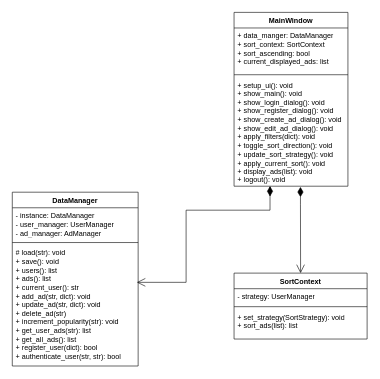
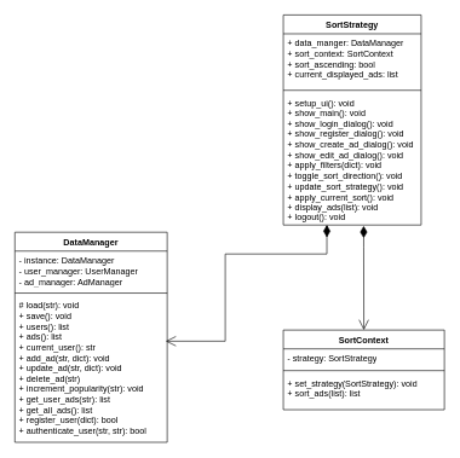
  <mxCell id="0" />
  <mxCell id="1" parent="0" />
- <mxCell id="2" value="MainWindow" style="swimlane;fontStyle=1;align=center;verticalAlign=top;childLayout=stackLayout;horizontal=1;startSize=26;horizontalStack=0;resizeParent=1;resizeParentMax=0;resizeLast=0;collapsible=1;marginBottom=0;whiteSpace=wrap;html=1;" vertex="1" parent="1"><mxGeometry x="390" y="20" width="190" height="290" as="geometry" /></mxCell>
+ <mxCell id="2" value="SortStrategy" style="swimlane;fontStyle=1;align=center;verticalAlign=top;childLayout=stackLayout;horizontal=1;startSize=26;horizontalStack=0;resizeParent=1;resizeParentMax=0;resizeLast=0;collapsible=1;marginBottom=0;whiteSpace=wrap;html=1;" vertex="1" parent="1"><mxGeometry x="390" y="20" width="190" height="290" as="geometry" /></mxCell>
  <mxCell id="3" value="+ data_manger: DataManager&lt;div&gt;+ sort_context: SortContext&lt;/div&gt;&lt;div&gt;+ sort_ascending: bool&lt;/div&gt;&lt;div&gt;+ current_displayed_ads: list&lt;/div&gt;" style="text;strokeColor=none;fillColor=none;align=left;verticalAlign=top;spacingLeft=4;spacingRight=4;overflow=hidden;rotatable=0;points=[[0,0.5],[1,0.5]];portConstraint=eastwest;whiteSpace=wrap;html=1;" vertex="1" parent="2"><mxGeometry y="26" width="190" height="74" as="geometry" /></mxCell>
  <mxCell id="4" value="" style="line;strokeWidth=1;fillColor=none;align=left;verticalAlign=middle;spacingTop=-1;spacingLeft=3;spacingRight=3;rotatable=0;labelPosition=right;points=[];portConstraint=eastwest;strokeColor=inherit;" vertex="1" parent="2"><mxGeometry y="100" width="190" height="8" as="geometry" /></mxCell>
  <mxCell id="5" value="+ setup_ui(): void&lt;div&gt;+ show_main(): void&lt;/div&gt;&lt;div&gt;+ show_login_dialog(): void&lt;/div&gt;&lt;div&gt;+ show_register_dialog(): void&lt;/div&gt;&lt;div&gt;+ show_create_ad_dialog(): void&lt;/div&gt;&lt;div&gt;+ show_edit_ad_dialog(): void&lt;/div&gt;&lt;div&gt;+ apply_filters(dict): void&lt;/div&gt;&lt;div&gt;+ toggle_sort_direction(): void&lt;/div&gt;&lt;div&gt;+ update_sort_strategy(): void&lt;/div&gt;&lt;div&gt;+ apply_current_sort(): void&lt;/div&gt;&lt;div&gt;+ display_ads(list): void&lt;/div&gt;&lt;div&gt;+ logout(): void&lt;/div&gt;" style="text;strokeColor=none;fillColor=none;align=left;verticalAlign=top;spacingLeft=4;spacingRight=4;overflow=hidden;rotatable=0;points=[[0,0.5],[1,0.5]];portConstraint=eastwest;whiteSpace=wrap;html=1;" vertex="1" parent="2"><mxGeometry y="108" width="190" height="182" as="geometry" /></mxCell>
  <mxCell id="6" value="DataManager" style="swimlane;fontStyle=1;align=center;verticalAlign=top;childLayout=stackLayout;horizontal=1;startSize=26;horizontalStack=0;resizeParent=1;resizeParentMax=0;resizeLast=0;collapsible=1;marginBottom=0;whiteSpace=wrap;html=1;" vertex="1" parent="1"><mxGeometry x="20" y="320" width="210" height="290" as="geometry" /></mxCell>
  <mxCell id="7" value="- instance: DataManager&lt;div&gt;- user_manager: UserManager&lt;/div&gt;&lt;div&gt;- ad_manager: AdManager&lt;/div&gt;" style="text;strokeColor=none;fillColor=none;align=left;verticalAlign=top;spacingLeft=4;spacingRight=4;overflow=hidden;rotatable=0;points=[[0,0.5],[1,0.5]];portConstraint=eastwest;whiteSpace=wrap;html=1;" vertex="1" parent="6"><mxGeometry y="26" width="210" height="54" as="geometry" /></mxCell>
  <mxCell id="8" value="" style="line;strokeWidth=1;fillColor=none;align=left;verticalAlign=middle;spacingTop=-1;spacingLeft=3;spacingRight=3;rotatable=0;labelPosition=right;points=[];portConstraint=eastwest;strokeColor=inherit;" vertex="1" parent="6"><mxGeometry y="80" width="210" height="8" as="geometry" /></mxCell>
  <mxCell id="9" value="# load(str): void&lt;div&gt;+ save(): void&lt;/div&gt;&lt;div&gt;+ users(): list&lt;/div&gt;&lt;div&gt;+ ads(): list&lt;/div&gt;&lt;div&gt;+ current_user(): str&lt;br&gt;&lt;div&gt;+ add_ad(str, dict): void&lt;/div&gt;&lt;div&gt;+ update_ad(str, dict): void&amp;nbsp;&lt;/div&gt;&lt;/div&gt;&lt;div&gt;+ delete_ad(str)&lt;/div&gt;&lt;div&gt;+ increment_popularity(str): void&lt;/div&gt;&lt;div&gt;+ get_user_ads(str): list&lt;/div&gt;&lt;div&gt;+ get_all_ads(): list&lt;/div&gt;&lt;div&gt;&lt;div&gt;+ register_user(dict): bool&lt;/div&gt;&lt;div&gt;+ authenticate_user(str, str): bool&lt;/div&gt;&lt;/div&gt;" style="text;strokeColor=none;fillColor=none;align=left;verticalAlign=top;spacingLeft=4;spacingRight=4;overflow=hidden;rotatable=0;points=[[0,0.5],[1,0.5]];portConstraint=eastwest;whiteSpace=wrap;html=1;" vertex="1" parent="6"><mxGeometry y="88" width="210" height="202" as="geometry" /></mxCell>
  <mxCell id="10" value="SortContext" style="swimlane;fontStyle=1;align=center;verticalAlign=top;childLayout=stackLayout;horizontal=1;startSize=26;horizontalStack=0;resizeParent=1;resizeParentMax=0;resizeLast=0;collapsible=1;marginBottom=0;whiteSpace=wrap;html=1;" vertex="1" parent="1"><mxGeometry x="390" y="455" width="222" height="110" as="geometry" /></mxCell>
- <mxCell id="11" value="- strategy: UserManager" style="text;strokeColor=none;fillColor=none;align=left;verticalAlign=top;spacingLeft=4;spacingRight=4;overflow=hidden;rotatable=0;points=[[0,0.5],[1,0.5]];portConstraint=eastwest;whiteSpace=wrap;html=1;" vertex="1" parent="10"><mxGeometry y="26" width="222" height="26" as="geometry" /></mxCell>
+ <mxCell id="11" value="- strategy: SortStrategy" style="text;strokeColor=none;fillColor=none;align=left;verticalAlign=top;spacingLeft=4;spacingRight=4;overflow=hidden;rotatable=0;points=[[0,0.5],[1,0.5]];portConstraint=eastwest;whiteSpace=wrap;html=1;" vertex="1" parent="10"><mxGeometry y="26" width="222" height="26" as="geometry" /></mxCell>
  <mxCell id="12" value="" style="line;strokeWidth=1;fillColor=none;align=left;verticalAlign=middle;spacingTop=-1;spacingLeft=3;spacingRight=3;rotatable=0;labelPosition=right;points=[];portConstraint=eastwest;strokeColor=inherit;" vertex="1" parent="10"><mxGeometry y="52" width="222" height="8" as="geometry" /></mxCell>
  <mxCell id="13" value="+ set_strategy(SortStrategy): void&lt;div&gt;+ sort_ads(list): list&lt;/div&gt;" style="text;strokeColor=none;fillColor=none;align=left;verticalAlign=top;spacingLeft=4;spacingRight=4;overflow=hidden;rotatable=0;points=[[0,0.5],[1,0.5]];portConstraint=eastwest;whiteSpace=wrap;html=1;" vertex="1" parent="10"><mxGeometry y="60" width="222" height="50" as="geometry" /></mxCell>
  <mxCell id="14" value="" style="endArrow=open;html=1;endSize=12;startArrow=diamondThin;startSize=14;startFill=1;edgeStyle=orthogonalEdgeStyle;align=left;verticalAlign=bottom;rounded=0;entryX=0.99;entryY=0.309;entryDx=0;entryDy=0;entryPerimeter=0;" edge="1" parent="1" target="9"><mxGeometry x="-1" y="3" relative="1" as="geometry"><mxPoint x="450" y="310" as="sourcePoint" /><mxPoint x="125" y="320" as="targetPoint" /><Array as="points"><mxPoint x="450" y="311" /><mxPoint x="450" y="350" /><mxPoint x="310" y="350" /><mxPoint x="310" y="470" /></Array></mxGeometry></mxCell>
  <mxCell id="15" value="" style="endArrow=open;html=1;endSize=12;startArrow=diamondThin;startSize=14;startFill=1;edgeStyle=orthogonalEdgeStyle;align=left;verticalAlign=bottom;rounded=0;exitX=0.583;exitY=1.007;exitDx=0;exitDy=0;exitPerimeter=0;entryX=0.5;entryY=0;entryDx=0;entryDy=0;" edge="1" parent="1" source="5" target="10"><mxGeometry x="-1" y="3" relative="1" as="geometry"><mxPoint x="280" y="310" as="sourcePoint" /><mxPoint x="440" y="310" as="targetPoint" /><Array as="points"><mxPoint x="500" y="340" /><mxPoint x="501" y="340" /></Array></mxGeometry></mxCell>
